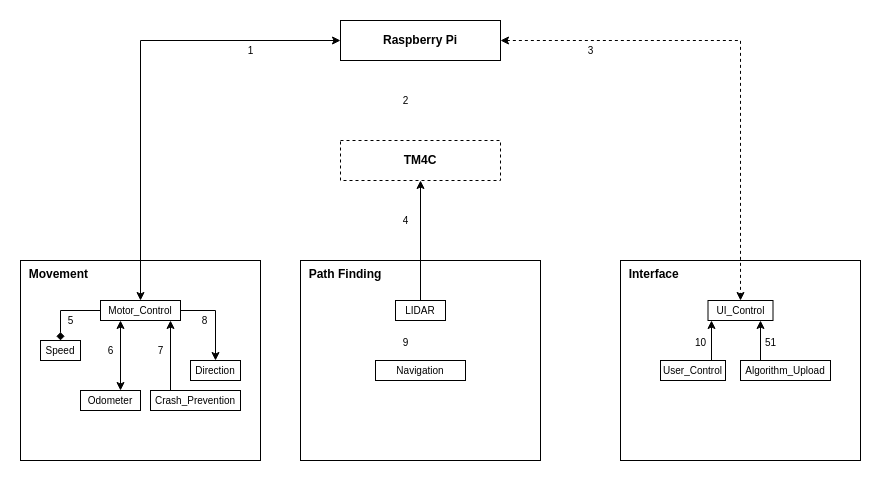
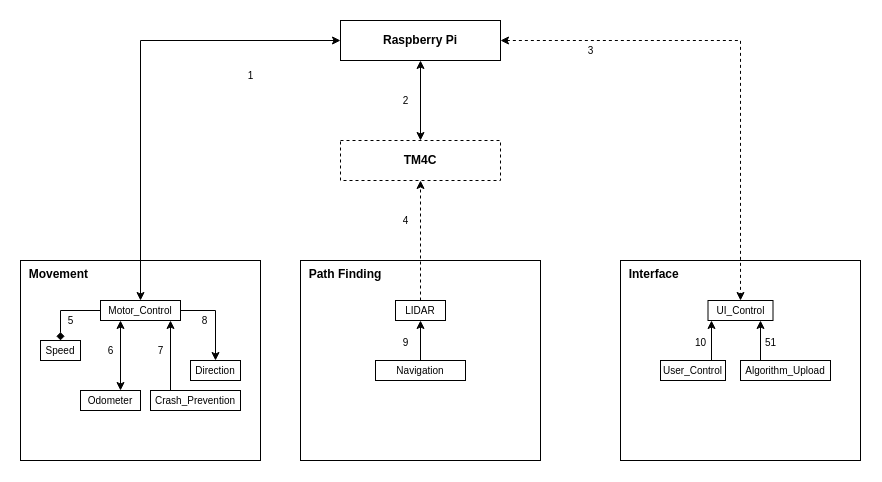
  <mxCell id="0" />
  <mxCell id="1" parent="0" />
  <mxCell id="2" value="Raspberry Pi" style="rounded=0;whiteSpace=wrap;html=1;fontStyle=1" vertex="1" parent="1"><mxGeometry x="340" y="20" width="160" height="40" as="geometry" /></mxCell>
+ <mxCell id="3" style="edgeStyle=orthogonalEdgeStyle;rounded=0;orthogonalLoop=1;jettySize=auto;html=1;exitX=0.5;exitY=0;exitDx=0;exitDy=0;entryX=0.5;entryY=1;entryDx=0;entryDy=0;startArrow=classic;startFill=1;" edge="1" parent="1" source="4" target="2"><mxGeometry relative="1" as="geometry" /></mxCell>
  <mxCell id="4" value="&lt;b&gt;TM4C&lt;/b&gt;" style="rounded=0;whiteSpace=wrap;html=1;dashed=1;" vertex="1" parent="1"><mxGeometry x="340" y="140" width="160" height="40" as="geometry" /></mxCell>
  <mxCell id="5" value="&lt;b&gt;&amp;nbsp; Interface&lt;/b&gt;" style="rounded=0;whiteSpace=wrap;html=1;align=left;verticalAlign=top;" vertex="1" parent="1"><mxGeometry x="620" y="260" width="240" height="200" as="geometry" /></mxCell>
  <mxCell id="6" value="&lt;b&gt;&amp;nbsp; Path Finding&lt;/b&gt;" style="rounded=0;whiteSpace=wrap;html=1;align=left;verticalAlign=top;" vertex="1" parent="1"><mxGeometry x="300" y="260" width="240" height="200" as="geometry" /></mxCell>
  <mxCell id="7" value="&lt;b&gt;&amp;nbsp; Movement&lt;/b&gt;" style="rounded=0;whiteSpace=wrap;html=1;align=left;verticalAlign=top;" vertex="1" parent="1"><mxGeometry y="260" width="240" height="200" as="geometry" x="20" /></mxCell>
  <mxCell id="8" style="edgeStyle=orthogonalEdgeStyle;rounded=0;orthogonalLoop=1;jettySize=auto;html=1;exitX=1;exitY=0.5;exitDx=0;exitDy=0;entryX=0.5;entryY=0;entryDx=0;entryDy=0;" edge="1" parent="1" source="10" target="12"><mxGeometry relative="1" as="geometry" /></mxCell>
  <mxCell id="9" style="edgeStyle=orthogonalEdgeStyle;rounded=0;orthogonalLoop=1;jettySize=auto;html=1;exitX=0;exitY=0.5;exitDx=0;exitDy=0;entryX=0.5;entryY=0;entryDx=0;entryDy=0;endArrow=diamond;" edge="1" parent="1" source="10" target="11"><mxGeometry relative="1" as="geometry" /></mxCell>
  <mxCell id="10" value="&lt;font style=&quot;font-size: 10px;&quot;&gt;Motor_Control&lt;/font&gt;" style="rounded=0;whiteSpace=wrap;html=1;" vertex="1" parent="1"><mxGeometry x="100" y="300" width="80" height="20" as="geometry" /></mxCell>
  <mxCell id="11" value="&lt;font style=&quot;font-size: 10px;&quot;&gt;Speed&lt;/font&gt;" style="rounded=0;whiteSpace=wrap;html=1;" vertex="1" parent="1"><mxGeometry x="40" y="340" width="40" height="20" as="geometry" /></mxCell>
  <mxCell id="12" value="&lt;font style=&quot;font-size: 10px;&quot;&gt;Direction&lt;/font&gt;" style="rounded=0;whiteSpace=wrap;html=1;" vertex="1" parent="1"><mxGeometry x="190" y="360" width="50" height="20" as="geometry" /></mxCell>
  <mxCell id="13" value="&lt;font style=&quot;font-size: 10px;&quot;&gt;Odometer&lt;/font&gt;" style="rounded=0;whiteSpace=wrap;html=1;" vertex="1" parent="1"><mxGeometry x="80" y="390" width="60" height="20" as="geometry" /></mxCell>
  <mxCell id="14" value="&lt;font style=&quot;font-size: 10px;&quot;&gt;Crash_Prevention&lt;/font&gt;" style="rounded=0;whiteSpace=wrap;html=1;" vertex="1" parent="1"><mxGeometry x="150" y="390" width="90" height="20" as="geometry" /></mxCell>
- <mxCell id="15" style="edgeStyle=orthogonalEdgeStyle;rounded=0;orthogonalLoop=1;jettySize=auto;html=1;exitX=0.5;exitY=0;exitDx=0;exitDy=0;entryX=0.5;entryY=1;entryDx=0;entryDy=0;" edge="1" parent="1" source="16" target="4"><mxGeometry relative="1" as="geometry" /></mxCell>
+ <mxCell id="15" style="edgeStyle=orthogonalEdgeStyle;rounded=0;orthogonalLoop=1;jettySize=auto;html=1;exitX=0.5;exitY=0;exitDx=0;exitDy=0;entryX=0.5;entryY=1;entryDx=0;entryDy=0;dashed=1;" edge="1" parent="1" source="16" target="4"><mxGeometry relative="1" as="geometry" /></mxCell>
  <mxCell id="16" value="&lt;font style=&quot;font-size: 10px;&quot;&gt;LIDAR&lt;/font&gt;" style="rounded=0;whiteSpace=wrap;html=1;" vertex="1" parent="1"><mxGeometry x="395" y="300" width="50" height="20" as="geometry" /></mxCell>
+ <mxCell id="17" style="edgeStyle=orthogonalEdgeStyle;rounded=0;orthogonalLoop=1;jettySize=auto;html=1;exitX=0.5;exitY=0;exitDx=0;exitDy=0;entryX=0.5;entryY=1;entryDx=0;entryDy=0;" edge="1" parent="1" source="18" target="16"><mxGeometry relative="1" as="geometry" /></mxCell>
  <mxCell id="18" value="&lt;font style=&quot;font-size: 10px;&quot;&gt;Navigation&lt;/font&gt;" style="rounded=0;whiteSpace=wrap;html=1;" vertex="1" parent="1"><mxGeometry x="375" y="360" width="90" height="20" as="geometry" /></mxCell>
  <mxCell id="19" value="&lt;font style=&quot;font-size: 10px;&quot;&gt;UI_Control&lt;/font&gt;" style="rounded=0;whiteSpace=wrap;html=1;" vertex="1" parent="1"><mxGeometry x="707.5" y="300" width="65" height="20" as="geometry" /></mxCell>
  <mxCell id="20" value="&lt;font style=&quot;font-size: 10px;&quot;&gt;User_Control&lt;/font&gt;" style="rounded=0;whiteSpace=wrap;html=1;" vertex="1" parent="1"><mxGeometry x="660" y="360" width="65" height="20" as="geometry" /></mxCell>
  <mxCell id="21" value="&lt;font style=&quot;font-size: 10px;&quot;&gt;Algorithm_Upload&lt;/font&gt;" style="rounded=0;whiteSpace=wrap;html=1;" vertex="1" parent="1"><mxGeometry x="740" y="360" width="90" height="20" as="geometry" /></mxCell>
  <mxCell id="22" value="" style="endArrow=classic;html=1;rounded=0;entryX=0.051;entryY=1.003;entryDx=0;entryDy=0;entryPerimeter=0;exitX=0.781;exitY=-0.016;exitDx=0;exitDy=0;exitPerimeter=0;targetPerimeterSpacing=-2;startArrow=none;startFill=0;endFill=1;" edge="1" parent="1"><mxGeometry width="50" height="50" relative="1" as="geometry"><mxPoint x="711" y="360" as="sourcePoint" /><mxPoint x="711" y="320" as="targetPoint" /></mxGeometry></mxCell>
  <mxCell id="23" value="" style="endArrow=classic;html=1;rounded=0;entryX=0.051;entryY=1.003;entryDx=0;entryDy=0;entryPerimeter=0;exitX=0.781;exitY=-0.016;exitDx=0;exitDy=0;exitPerimeter=0;targetPerimeterSpacing=-2;endFill=1;" edge="1" parent="1"><mxGeometry width="50" height="50" relative="1" as="geometry"><mxPoint x="760" y="360" as="sourcePoint" /><mxPoint x="760" y="320" as="targetPoint" /></mxGeometry></mxCell>
  <mxCell id="24" value="" style="endArrow=classic;html=1;rounded=0;entryX=0.051;entryY=1.003;entryDx=0;entryDy=0;entryPerimeter=0;exitX=0.781;exitY=-0.016;exitDx=0;exitDy=0;exitPerimeter=0;targetPerimeterSpacing=-2;startArrow=none;startFill=0;endFill=1;" edge="1" parent="1"><mxGeometry width="50" height="50" relative="1" as="geometry"><mxPoint x="170" y="390" as="sourcePoint" /><mxPoint x="170" y="320" as="targetPoint" /></mxGeometry></mxCell>
  <mxCell id="25" value="" style="endArrow=classic;html=1;rounded=0;entryX=0.051;entryY=1.003;entryDx=0;entryDy=0;entryPerimeter=0;exitX=0.781;exitY=-0.016;exitDx=0;exitDy=0;exitPerimeter=0;targetPerimeterSpacing=-2;startArrow=classic;startFill=1;endFill=1;" edge="1" parent="1"><mxGeometry width="50" height="50" relative="1" as="geometry"><mxPoint x="120" y="390" as="sourcePoint" /><mxPoint x="120" y="320" as="targetPoint" /></mxGeometry></mxCell>
  <mxCell id="26" style="edgeStyle=orthogonalEdgeStyle;rounded=0;orthogonalLoop=1;jettySize=auto;html=1;exitX=0;exitY=0.5;exitDx=0;exitDy=0;entryX=0.5;entryY=0;entryDx=0;entryDy=0;startArrow=classic;startFill=1;" edge="1" parent="1" source="2" target="10"><mxGeometry relative="1" as="geometry"><mxPoint x="320" y="40" as="sourcePoint" /><mxPoint x="180" y="230" as="targetPoint" /></mxGeometry></mxCell>
  <mxCell id="27" style="edgeStyle=orthogonalEdgeStyle;rounded=0;orthogonalLoop=1;jettySize=auto;html=1;exitX=1;exitY=0.5;exitDx=0;exitDy=0;entryX=0.5;entryY=0;entryDx=0;entryDy=0;startArrow=classic;startFill=1;dashed=1;" edge="1" parent="1" source="2" target="19"><mxGeometry relative="1" as="geometry"><mxPoint x="510" y="50" as="sourcePoint" /><mxPoint x="750" y="230" as="targetPoint" /></mxGeometry></mxCell>
  <mxCell id="28" value="&lt;font style=&quot;font-size: 10px;&quot;&gt;10&lt;/font&gt;" style="text;html=1;align=center;verticalAlign=middle;resizable=0;points=[];autosize=1;strokeColor=none;fillColor=none;spacing=-3;" vertex="1" parent="1"><mxGeometry x="690" y="332" width="20" height="20" as="geometry" /></mxCell>
  <mxCell id="29" value="&lt;font style=&quot;font-size: 10px;&quot;&gt;51&lt;/font&gt;" style="text;html=1;align=center;verticalAlign=middle;resizable=0;points=[];autosize=1;strokeColor=none;fillColor=none;spacing=-3;" vertex="1" parent="1"><mxGeometry x="760" y="332" width="20" height="20" as="geometry" /></mxCell>
  <mxCell id="30" value="&lt;font style=&quot;font-size: 10px;&quot;&gt;3&lt;/font&gt;" style="text;html=1;align=center;verticalAlign=middle;resizable=0;points=[];autosize=1;strokeColor=none;fillColor=none;spacing=-3;" vertex="1" parent="1"><mxGeometry x="580" y="40" width="20" height="20" as="geometry" /></mxCell>
- <mxCell id="31" value="&lt;font style=&quot;font-size: 10px;&quot;&gt;1&lt;/font&gt;" style="text;html=1;align=center;verticalAlign=middle;resizable=0;points=[];autosize=1;strokeColor=none;fillColor=none;spacing=-3;" vertex="1" parent="1"><mxGeometry x="240" y="40" width="20" height="20" as="geometry" /></mxCell>
+ <mxCell id="31" value="&lt;font style=&quot;font-size: 10px;&quot;&gt;1&lt;/font&gt;" style="text;html=1;align=center;verticalAlign=middle;resizable=0;points=[];autosize=1;strokeColor=none;fillColor=none;spacing=-3;" vertex="1" parent="1"><mxGeometry x="240" y="65" width="20" height="20" as="geometry" /></mxCell>
  <mxCell id="32" value="&lt;font style=&quot;font-size: 10px;&quot;&gt;2&lt;/font&gt;" style="text;html=1;align=center;verticalAlign=middle;resizable=0;points=[];autosize=1;strokeColor=none;fillColor=none;spacing=-3;" vertex="1" parent="1"><mxGeometry x="395" y="90" width="20" height="20" as="geometry" /></mxCell>
  <mxCell id="33" value="&lt;font style=&quot;font-size: 10px;&quot;&gt;4&lt;/font&gt;" style="text;html=1;align=center;verticalAlign=middle;resizable=0;points=[];autosize=1;strokeColor=none;fillColor=none;spacing=-3;" vertex="1" parent="1"><mxGeometry x="395" y="210" width="20" height="20" as="geometry" /></mxCell>
  <mxCell id="34" value="&lt;font style=&quot;font-size: 10px;&quot;&gt;9&lt;/font&gt;" style="text;html=1;align=center;verticalAlign=middle;resizable=0;points=[];autosize=1;strokeColor=none;fillColor=none;spacing=-3;" vertex="1" parent="1"><mxGeometry x="395" y="332" width="20" height="20" as="geometry" /></mxCell>
  <mxCell id="35" value="&lt;font style=&quot;font-size: 10px;&quot;&gt;5&lt;/font&gt;" style="text;html=1;align=center;verticalAlign=middle;resizable=0;points=[];autosize=1;strokeColor=none;fillColor=none;spacing=-3;" vertex="1" parent="1"><mxGeometry x="60" y="310" width="20" height="20" as="geometry" /></mxCell>
  <mxCell id="36" value="&lt;font style=&quot;font-size: 10px;&quot;&gt;8&lt;/font&gt;" style="text;html=1;align=center;verticalAlign=middle;resizable=0;points=[];autosize=1;strokeColor=none;fillColor=none;spacing=-3;" vertex="1" parent="1"><mxGeometry x="194" y="310" width="20" height="20" as="geometry" /></mxCell>
  <mxCell id="37" value="&lt;font style=&quot;font-size: 10px;&quot;&gt;7&lt;/font&gt;" style="text;html=1;align=center;verticalAlign=middle;resizable=0;points=[];autosize=1;strokeColor=none;fillColor=none;spacing=-3;" vertex="1" parent="1"><mxGeometry x="150" y="340" width="20" height="20" as="geometry" /></mxCell>
  <mxCell id="38" value="&lt;font style=&quot;font-size: 10px;&quot;&gt;6&lt;/font&gt;" style="text;html=1;align=center;verticalAlign=middle;resizable=0;points=[];autosize=1;strokeColor=none;fillColor=none;spacing=-3;" vertex="1" parent="1"><mxGeometry x="100" y="340" width="20" height="20" as="geometry" /></mxCell>
